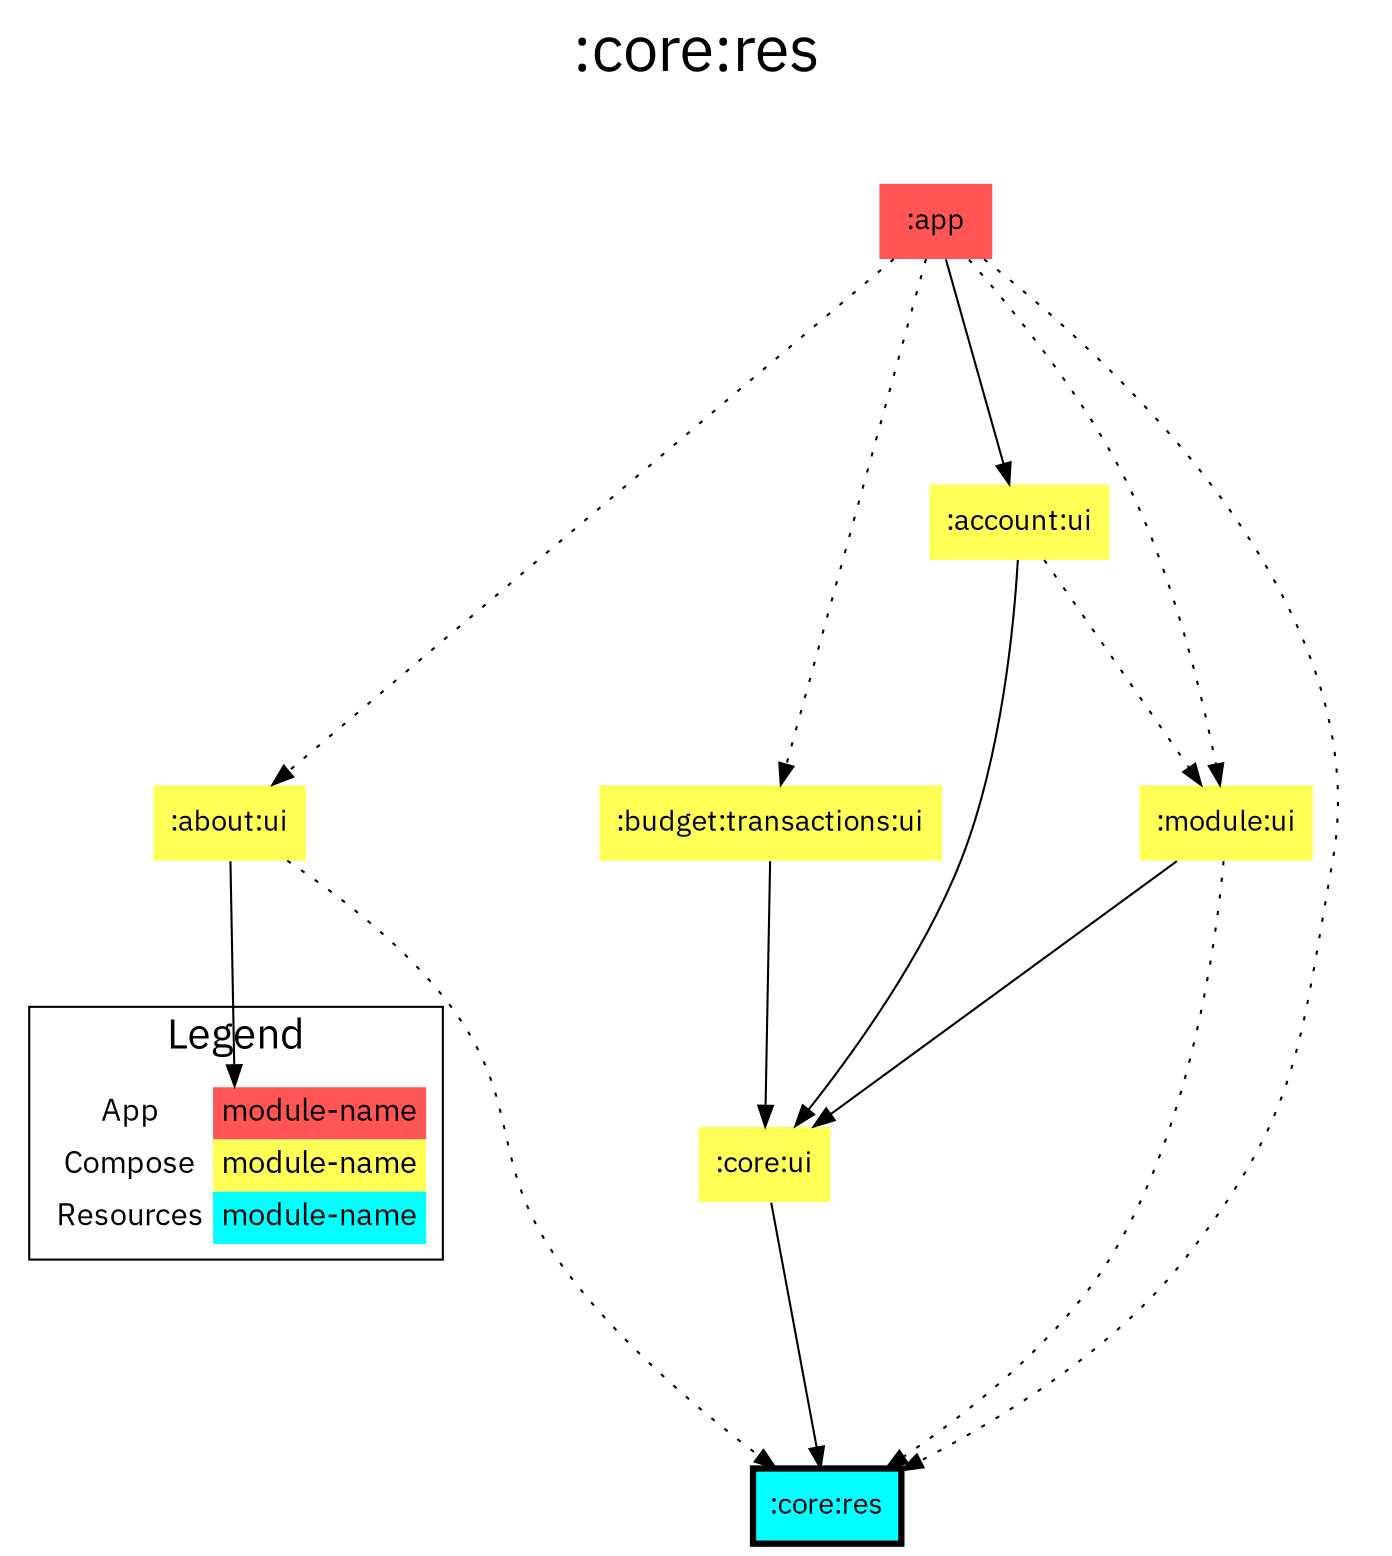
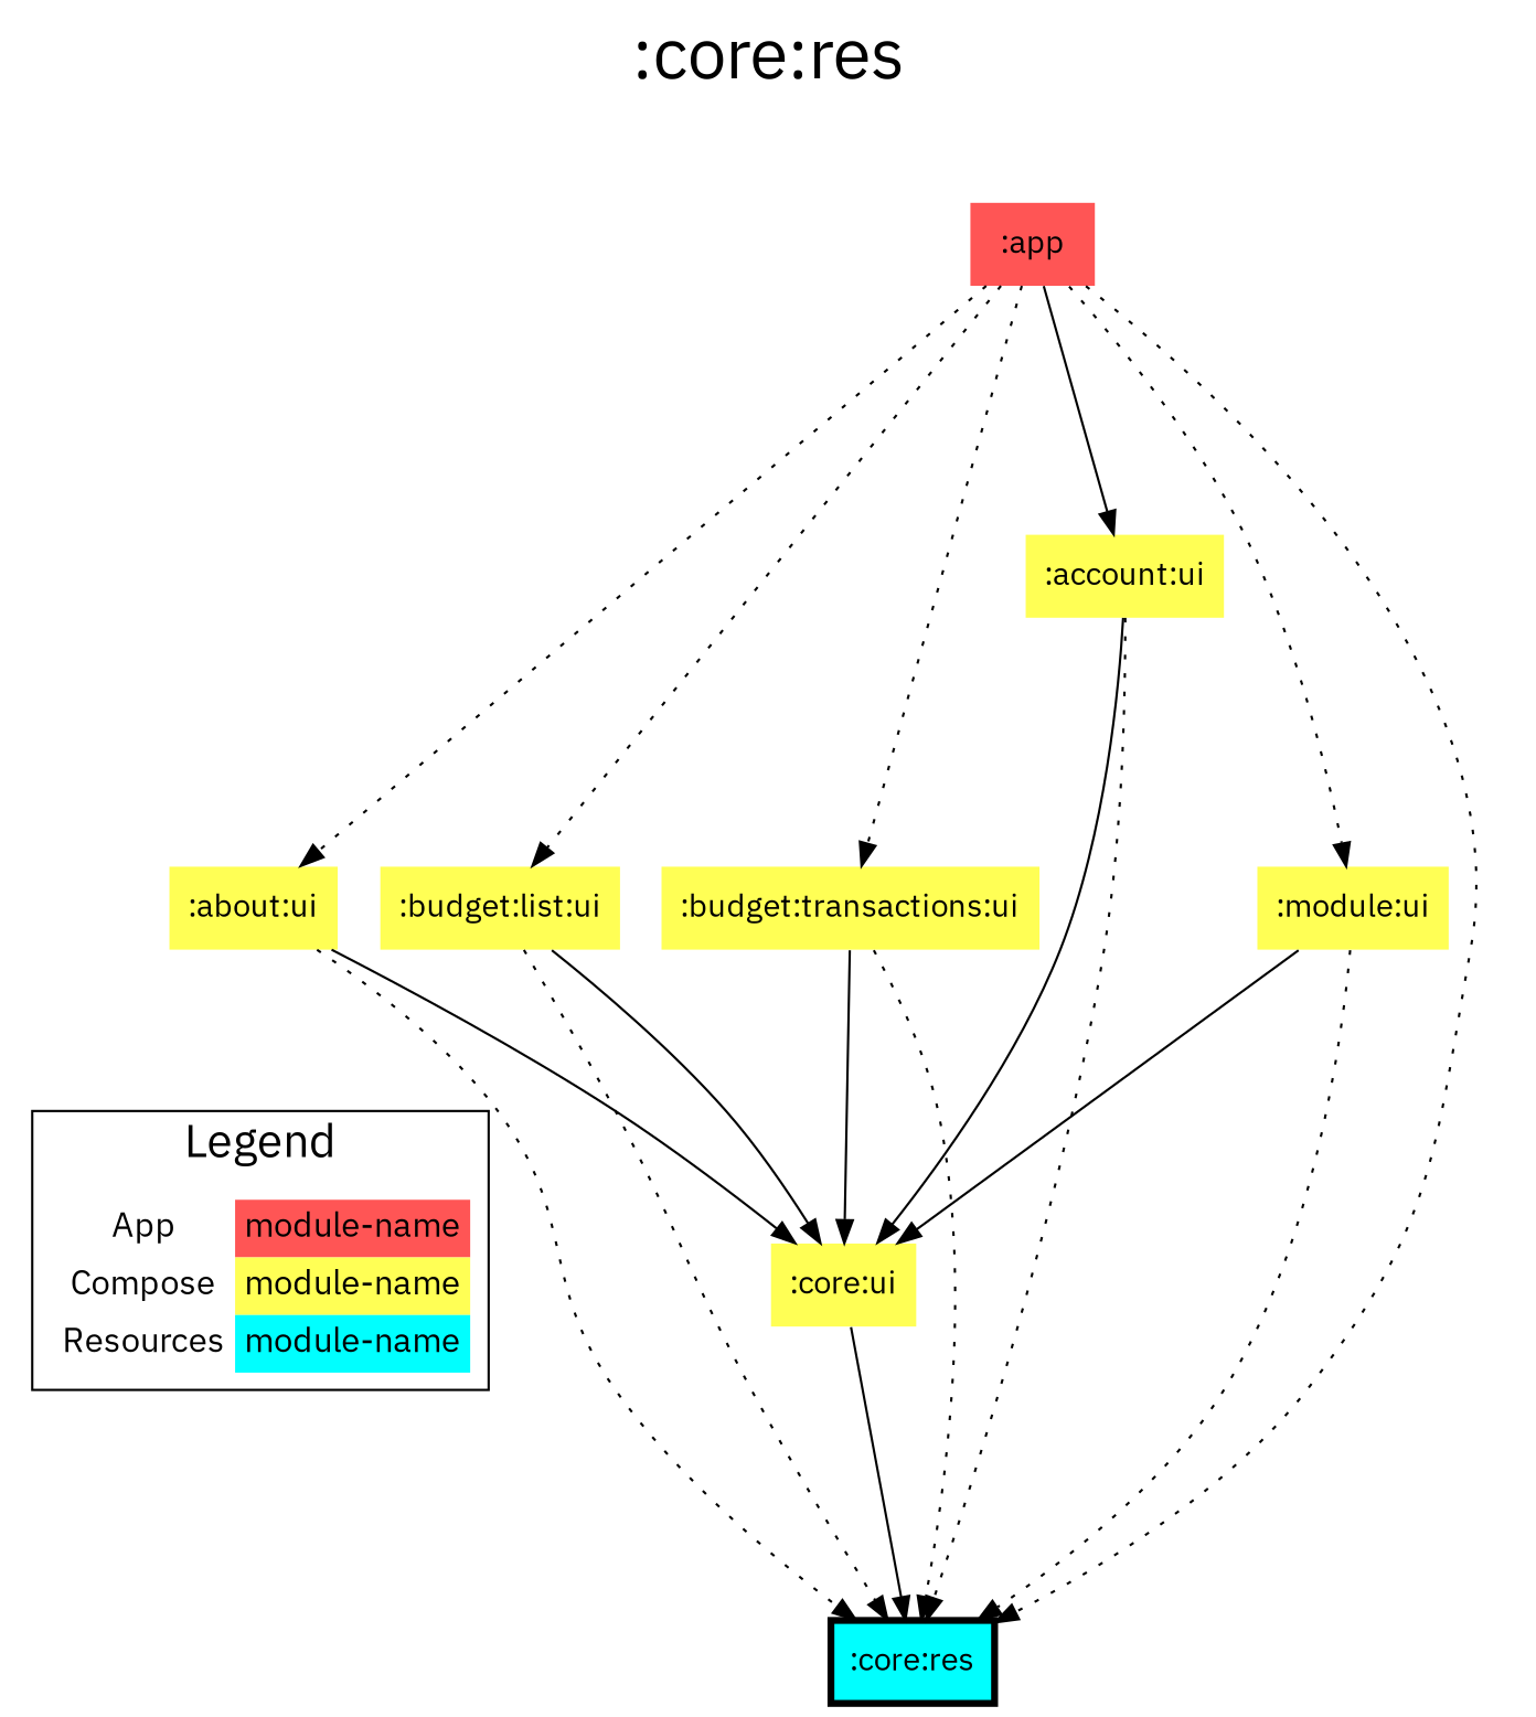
  digraph {
    fontname="IBM Plex Sans"
    fontsize=30
    label=":core:res"
    labelloc=t
    rankdir=TB
    ranksep=1.5
    node [fillcolor="#FFFF55" fontname="IBM Plex Sans" shape=none style=filled]
    edge [dir=forward fontname="IBM Plex Sans" style=dotted]
    ":core:res" [color=black fillcolor="#00FFFF" penwidth=3 shape=box]
    n2 [fillcolor="#FFFFFF" fontsize=15 label=< <TABLE BORDER="0" CELLBORDER="0" CELLSPACING="0" CELLPADDING="4"> <TR><TD>App</TD><TD BGCOLOR="#FF5555">module-name</TD></TR> <TR><TD>Compose</TD><TD BGCOLOR="#FFFF55">module-name</TD></TR> <TR><TD>Resources</TD><TD BGCOLOR="#00FFFF">module-name</TD></TR> </TABLE> > margin=0]
    ":about:ui"
    ":core:ui"
    ":account:ui"
    ":app" [fillcolor="#FF5555"]
+   ":budget:list:ui"
    ":budget:transactions:ui"
    n9 [label=":module:ui"]
    subgraph sub_1 {
      rank=same
      ":core:res"
    }
    subgraph cluster_2 {
      fontsize=20
      label=Legend
      n2
    }
    n2 -> ":core:res" [style=invis]
    ":about:ui" -> ":core:res"
-   ":about:ui" -> n2 [style=""]
+   ":about:ui" -> ":core:ui" [style=""]
    ":core:ui" -> ":core:res" [style=solid]
-   ":account:ui" -> n9
+   ":account:ui" -> ":core:res"
    ":account:ui" -> ":core:ui" [style=""]
    ":app" -> ":core:res"
    ":app" -> ":about:ui"
    ":app" -> ":account:ui" [style=solid]
+   ":app" -> ":budget:list:ui"
    ":app" -> ":budget:transactions:ui"
    ":app" -> n9
+   ":budget:list:ui" -> ":core:res"
+   ":budget:list:ui" -> ":core:ui" [style=""]
+   ":budget:transactions:ui" -> ":core:res"
    ":budget:transactions:ui" -> ":core:ui" [style=""]
    n9 -> ":core:res"
    n9 -> ":core:ui" [style=""]
  }
